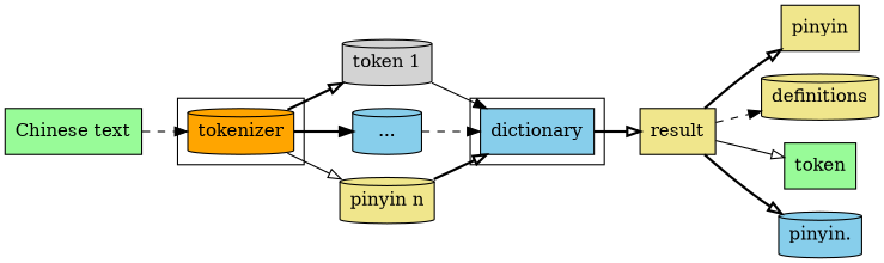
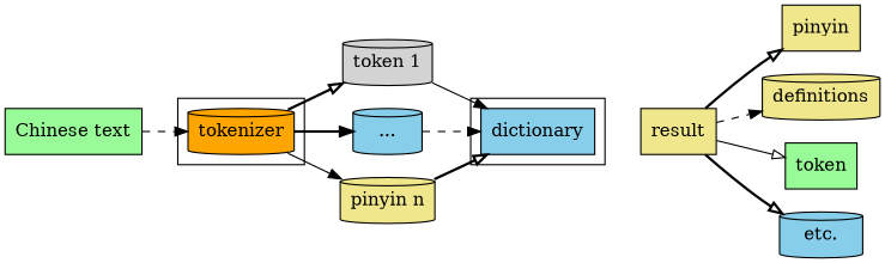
  digraph {
    rankdir=LR
    node [fillcolor=khaki shape=cylinder style=filled]
    edge [arrowhead=onormal style=bold]
    n1 [fillcolor=orange label=tokenizer]
    n2 [fillcolor=skyblue label=dictionary shape=box]
    n3 [fillcolor=lightgrey label="token 1"]
    n4 [fillcolor=skyblue label="..."]
    n5 [label="pinyin n"]
    result [shape=box]
    n7 [fillcolor=palegreen label="Chinese text" shape=box]
    pinyin [shape=box]
    definitions
    n10 [fillcolor=palegreen label=token shape=box]
-   "etc." [fillcolor=skyblue label="pinyin."]
+   "etc." [fillcolor=skyblue]
    subgraph cluster_1 {
      n1
    }
    subgraph cluster_2 {
      n2
    }
    n1 -> n3
    n1 -> n4 [arrowhead=normal]
-   n1 -> n5 [style=solid]
-   n2 -> result
+   n1 -> n5 [arrowhead=normal style=solid]
    n3 -> n2 [arrowhead=normal style=solid]
    n4 -> n2 [arrowhead=normal style=dashed]
    n5 -> n2
    result -> pinyin
    result -> definitions [arrowhead=normal style=dashed]
    result -> n10 [style=solid]
    result -> "etc."
    n7 -> n1 [arrowhead=normal style=dashed]
  }
